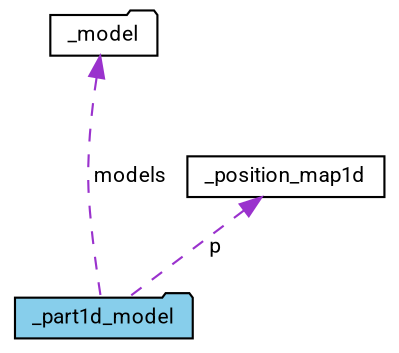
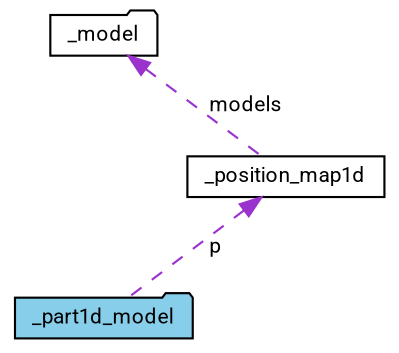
  digraph {
    fontname=Roboto
    node [color=black fillcolor=white fontname=Roboto fontsize=10 shape=folder style=filled]
    edge [color=darkorchid3 dir=back fontname=Roboto fontsize=10 labelfontname="FreeSans.ttf" labelfontsize=10 style=dashed]
    n1 [fillcolor=skyblue fontcolor=black height=0.2 label=_part1d_model width=0.4]
    n2 [height=0.2 label=_model width=0.4]
    n3 [height=0.2 label=_position_map1d shape=box width=0.4]
-   n2 -> n1 [label=" models"]
+   n2 -> n3 [label=" models"]
    n3 -> n1 [label=" p"]
  }
